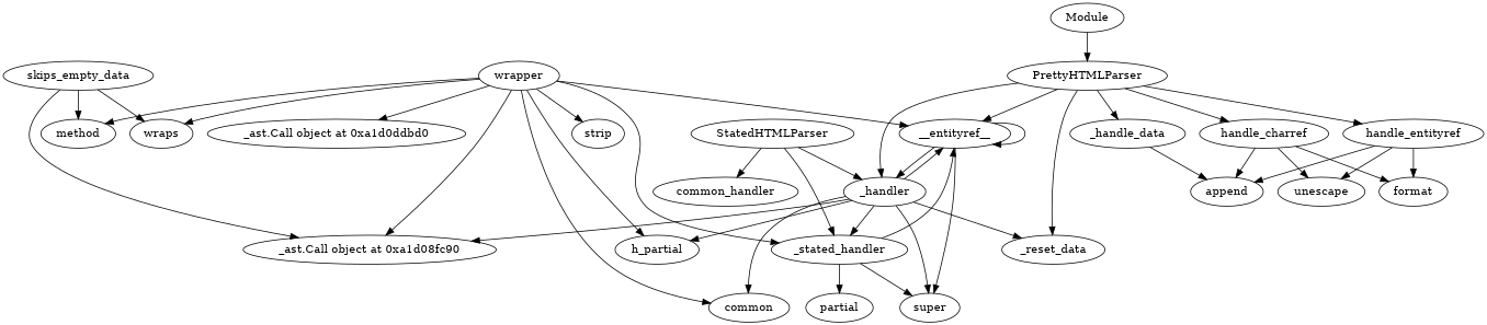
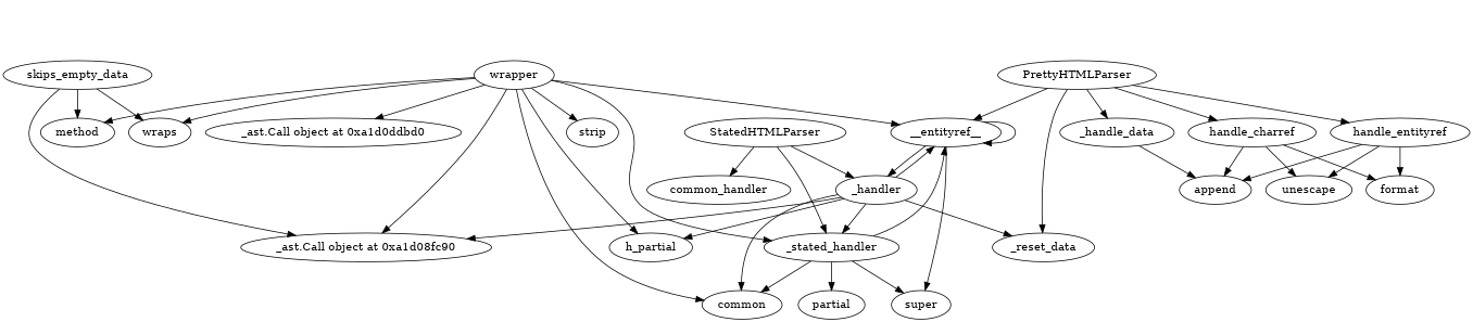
  digraph {
    n1 [label=__entityref__]
    super
    _handler
    n4 [label=h_partial]
    n5 [label=common]
    _reset_data
    _stated_handler
    "_ast.Call object at 0xa1d08fc90"
    partial
    _handle_data
    append
    wrapper
    "_ast.Call object at 0xa1d0ddbd0"
    strip
    method
    wraps
    handle_charref
    unescape
    format
    handle_entityref
    skips_empty_data
-   Module
    PrettyHTMLParser
    StatedHTMLParser
    common_handler
    n1 -> n1
    n1 -> super
    n1 -> _handler
    _handler -> n1
-   _handler -> super
    _handler -> n4
    _handler -> n5
    _handler -> _reset_data
    _handler -> _stated_handler
    _handler -> "_ast.Call object at 0xa1d08fc90"
    _stated_handler -> n1
    _stated_handler -> super
+   _stated_handler -> n5
    _stated_handler -> partial
    _handle_data -> append
    wrapper -> n1
    wrapper -> n4
    wrapper -> n5
    wrapper -> _stated_handler
    wrapper -> "_ast.Call object at 0xa1d08fc90"
    wrapper -> "_ast.Call object at 0xa1d0ddbd0"
    wrapper -> strip
    wrapper -> method
    wrapper -> wraps
    handle_charref -> append
    handle_charref -> unescape
    handle_charref -> format
    handle_entityref -> append
    handle_entityref -> unescape
    handle_entityref -> format
    skips_empty_data -> "_ast.Call object at 0xa1d08fc90"
    skips_empty_data -> method
    skips_empty_data -> wraps
-   Module -> PrettyHTMLParser
    PrettyHTMLParser -> n1
-   PrettyHTMLParser -> _handler
    PrettyHTMLParser -> _reset_data
    PrettyHTMLParser -> _handle_data
    PrettyHTMLParser -> handle_charref
    PrettyHTMLParser -> handle_entityref
    StatedHTMLParser -> _handler
    StatedHTMLParser -> _stated_handler
    StatedHTMLParser -> common_handler
  }
